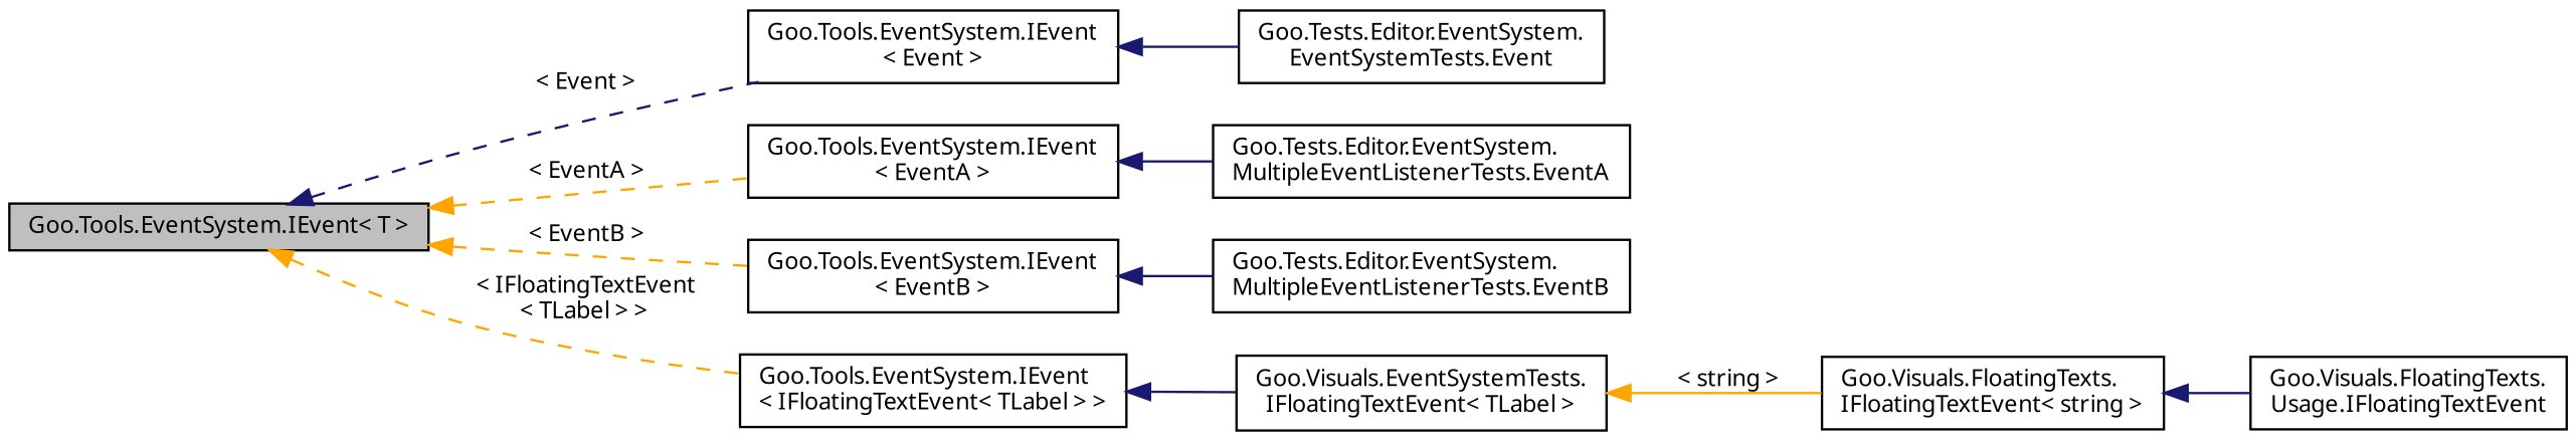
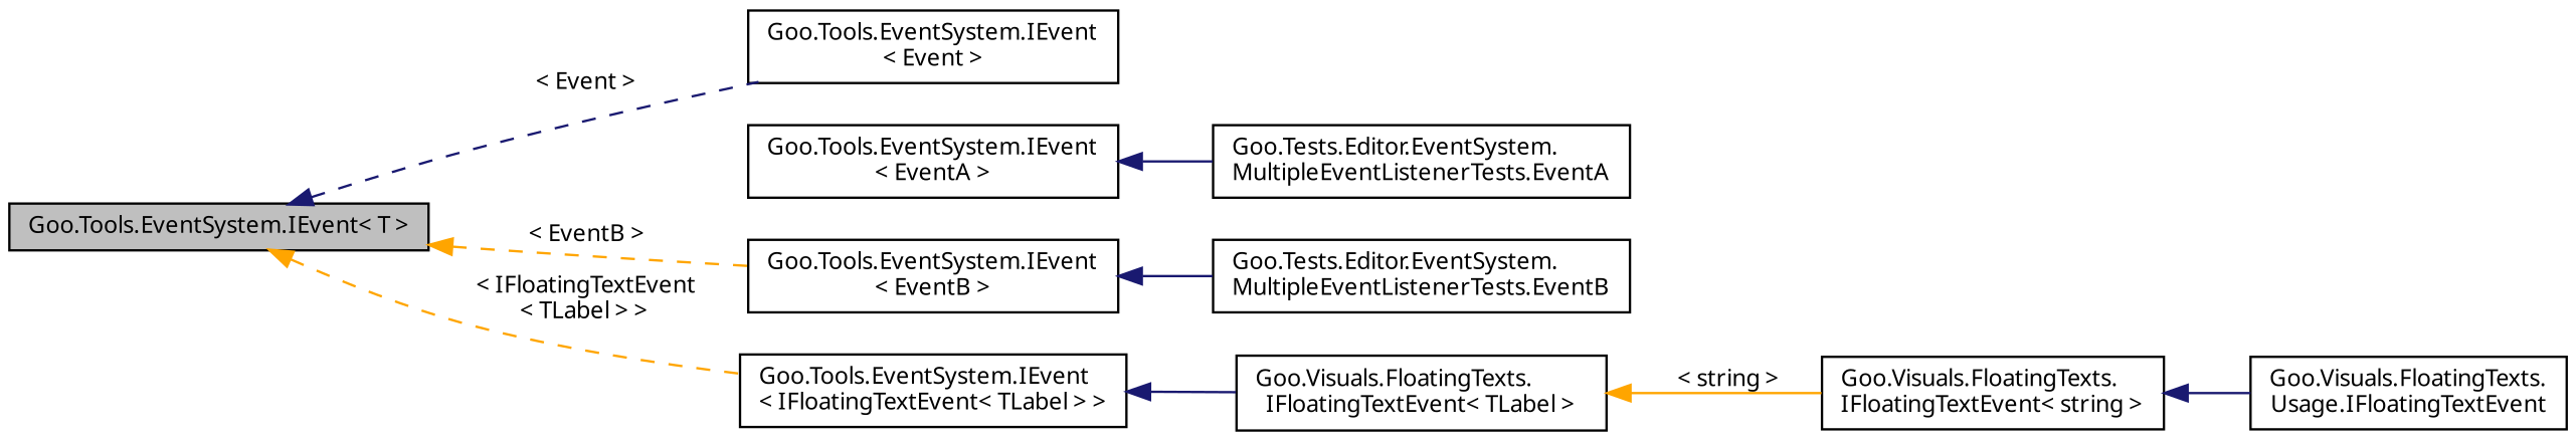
  digraph {
    rankdir=LR
    node [color=black fillcolor=white fontname=Calibrii fontsize=10 shape=record style=filled]
    edge [color=midnightblue dir=back fontname=Calibrii fontsize=10 labelfontname=Calibrii labelfontsize=10 style=solid]
    n1 [fillcolor=grey75 fontcolor=black height=0.2 label="Goo.Tools.EventSystem.IEvent\< T \>" width=0.4]
    n2 [height=0.2 label="Goo.Tools.EventSystem.IEvent\l\< Event \>" width=0.4]
    n3 [height=0.2 label="Goo.Tools.EventSystem.IEvent\l\< EventA \>" width=0.4]
    n4 [height=0.2 label="Goo.Tools.EventSystem.IEvent\l\< EventB \>" width=0.4]
    n5 [height=0.2 label="Goo.Tools.EventSystem.IEvent\l\< IFloatingTextEvent\< TLabel \> \>" width=0.4]
-   n6 [height=0.2 label="Goo.Tests.Editor.EventSystem.\lEventSystemTests.Event" width=0.4]
    n7 [height=0.2 label="Goo.Tests.Editor.EventSystem.\lMultipleEventListenerTests.EventA" width=0.4]
    n8 [height=0.2 label="Goo.Tests.Editor.EventSystem.\lMultipleEventListenerTests.EventB" width=0.4]
-   n9 [height=0.2 label="Goo.Visuals.EventSystemTests.\lIFloatingTextEvent\< TLabel \>" width=0.4]
+   n9 [height=0.2 label="Goo.Visuals.FloatingTexts.\lIFloatingTextEvent\< TLabel \>" width=0.4]
    n10 [height=0.2 label="Goo.Visuals.FloatingTexts.\lIFloatingTextEvent\< string \>" width=0.4]
    n11 [height=0.2 label="Goo.Visuals.FloatingTexts.\lUsage.IFloatingTextEvent" width=0.4]
    n1 -> n2 [label=" \< Event \>" style=dashed]
-   n1 -> n3 [color=orange label=" \< EventA \>" style=dashed]
    n1 -> n4 [color=orange label=" \< EventB \>" style=dashed]
    n1 -> n5 [color=orange label=" \< IFloatingTextEvent\l\< TLabel \> \>" style=dashed]
-   n2 -> n6
    n3 -> n7
    n4 -> n8
    n5 -> n9
    n9 -> n10 [color=orange label=" \< string \>"]
    n10 -> n11
  }
